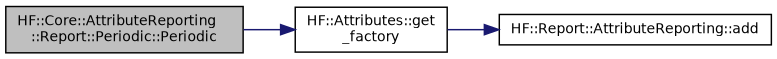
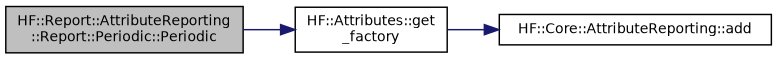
  digraph {
    rankdir=LR
    node [color=black fillcolor=white fontname=Helvetica fontsize=10 shape=record style=filled]
    edge [color=midnightblue fontname=Helvetica fontsize=10 labelfontname=Helvetica labelfontsize=10 style=solid]
-   n1 [fillcolor=grey75 fontcolor=black height=0.2 label="HF::Core::AttributeReporting\l::Report::Periodic::Periodic" width=0.4]
+   n1 [fillcolor=grey75 fontcolor=black height=0.2 label="HF::Report::AttributeReporting\l::Report::Periodic::Periodic" width=0.4]
    n2 [height=0.2 label="HF::Attributes::get\l_factory" width=0.4]
-   n3 [height=0.2 label="HF::Report::AttributeReporting::add" width=0.4]
+   n3 [height=0.2 label="HF::Core::AttributeReporting::add" width=0.4]
    n1 -> n2
    n2 -> n3
  }
